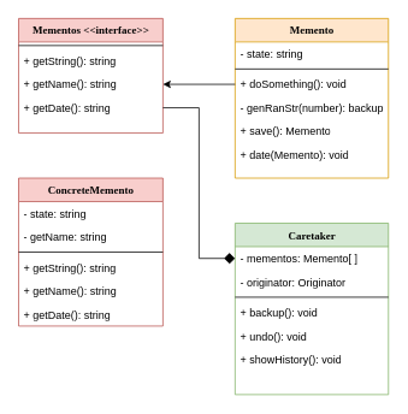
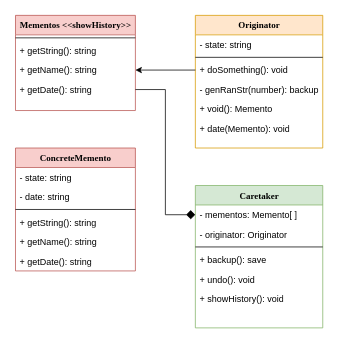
  <mxCell id="0" />
  <mxCell id="1" parent="0" />
- <mxCell id="2" value="Mementos &amp;lt;&amp;lt;interface&amp;gt;&amp;gt;" style="swimlane;html=1;fontStyle=1;align=center;verticalAlign=top;childLayout=stackLayout;horizontal=1;startSize=26;horizontalStack=0;resizeParent=1;resizeLast=0;collapsible=1;marginBottom=0;swimlaneFillColor=#ffffff;rounded=0;shadow=0;comic=0;labelBackgroundColor=none;strokeWidth=1;fillColor=#f8cecc;fontFamily=Verdana;fontSize=12;strokeColor=#b85450;" parent="1" vertex="1"><mxGeometry x="20" y="20" width="160" height="127" as="geometry" /></mxCell>
+ <mxCell id="2" value="Mementos &amp;lt;&amp;lt;showHistory&amp;gt;&amp;gt;" style="swimlane;html=1;fontStyle=1;align=center;verticalAlign=top;childLayout=stackLayout;horizontal=1;startSize=26;horizontalStack=0;resizeParent=1;resizeLast=0;collapsible=1;marginBottom=0;swimlaneFillColor=#ffffff;rounded=0;shadow=0;comic=0;labelBackgroundColor=none;strokeWidth=1;fillColor=#f8cecc;fontFamily=Verdana;fontSize=12;strokeColor=#b85450;" parent="1" vertex="1"><mxGeometry x="20" y="20" width="160" height="127" as="geometry" /></mxCell>
  <mxCell id="3" value="" style="line;html=1;strokeWidth=1;fillColor=none;align=left;verticalAlign=middle;spacingTop=-1;spacingLeft=3;spacingRight=3;rotatable=0;labelPosition=right;points=[];portConstraint=eastwest;" parent="2" vertex="1"><mxGeometry y="26" width="160" height="8" as="geometry" /></mxCell>
  <mxCell id="4" value="+ getString(): string" style="text;html=1;strokeColor=none;fillColor=none;align=left;verticalAlign=top;spacingLeft=4;spacingRight=4;whiteSpace=wrap;overflow=hidden;rotatable=0;points=[[0,0.5],[1,0.5]];portConstraint=eastwest;" parent="2" vertex="1"><mxGeometry y="34" width="160" height="26" as="geometry" /></mxCell>
  <mxCell id="5" value="+ getName(): string" style="text;html=1;strokeColor=none;fillColor=none;align=left;verticalAlign=top;spacingLeft=4;spacingRight=4;whiteSpace=wrap;overflow=hidden;rotatable=0;points=[[0,0.5],[1,0.5]];portConstraint=eastwest;" vertex="1" parent="2"><mxGeometry y="60" width="160" height="26" as="geometry" /></mxCell>
  <mxCell id="6" value="+ getDate(): string" style="text;html=1;strokeColor=none;fillColor=none;align=left;verticalAlign=top;spacingLeft=4;spacingRight=4;whiteSpace=wrap;overflow=hidden;rotatable=0;points=[[0,0.5],[1,0.5]];portConstraint=eastwest;" vertex="1" parent="2"><mxGeometry y="86" width="160" height="26" as="geometry" /></mxCell>
  <mxCell id="7" value="ConcreteMemento" style="swimlane;html=1;fontStyle=1;align=center;verticalAlign=top;childLayout=stackLayout;horizontal=1;startSize=26;horizontalStack=0;resizeParent=1;resizeLast=0;collapsible=1;marginBottom=0;swimlaneFillColor=#ffffff;rounded=0;shadow=0;comic=0;labelBackgroundColor=none;strokeWidth=1;fillColor=#f8cecc;fontFamily=Verdana;fontSize=12;strokeColor=#b85450;" vertex="1" parent="1"><mxGeometry x="20" y="197" width="160" height="164" as="geometry" /></mxCell>
  <mxCell id="8" value="- state: string" style="text;html=1;strokeColor=none;fillColor=none;align=left;verticalAlign=top;spacingLeft=4;spacingRight=4;whiteSpace=wrap;overflow=hidden;rotatable=0;points=[[0,0.5],[1,0.5]];portConstraint=eastwest;" vertex="1" parent="7"><mxGeometry y="26" width="160" height="26" as="geometry" /></mxCell>
- <mxCell id="9" value="- getName: string" style="text;html=1;strokeColor=none;fillColor=none;align=left;verticalAlign=top;spacingLeft=4;spacingRight=4;whiteSpace=wrap;overflow=hidden;rotatable=0;points=[[0,0.5],[1,0.5]];portConstraint=eastwest;" vertex="1" parent="7"><mxGeometry y="52" width="160" height="26" as="geometry" /></mxCell>
+ <mxCell id="9" value="- date: string" style="text;html=1;strokeColor=none;fillColor=none;align=left;verticalAlign=top;spacingLeft=4;spacingRight=4;whiteSpace=wrap;overflow=hidden;rotatable=0;points=[[0,0.5],[1,0.5]];portConstraint=eastwest;" vertex="1" parent="7"><mxGeometry y="52" width="160" height="26" as="geometry" /></mxCell>
  <mxCell id="10" value="" style="line;html=1;strokeWidth=1;fillColor=none;align=left;verticalAlign=middle;spacingTop=-1;spacingLeft=3;spacingRight=3;rotatable=0;labelPosition=right;points=[];portConstraint=eastwest;" vertex="1" parent="7"><mxGeometry y="78" width="160" height="8" as="geometry" /></mxCell>
  <mxCell id="11" value="+ getString(): string" style="text;html=1;strokeColor=none;fillColor=none;align=left;verticalAlign=top;spacingLeft=4;spacingRight=4;whiteSpace=wrap;overflow=hidden;rotatable=0;points=[[0,0.5],[1,0.5]];portConstraint=eastwest;" vertex="1" parent="7"><mxGeometry y="86" width="160" height="26" as="geometry" /></mxCell>
  <mxCell id="12" value="+ getName(): string" style="text;html=1;strokeColor=none;fillColor=none;align=left;verticalAlign=top;spacingLeft=4;spacingRight=4;whiteSpace=wrap;overflow=hidden;rotatable=0;points=[[0,0.5],[1,0.5]];portConstraint=eastwest;" vertex="1" parent="7"><mxGeometry y="112" width="160" height="26" as="geometry" /></mxCell>
  <mxCell id="13" value="+ getDate(): string" style="text;html=1;strokeColor=none;fillColor=none;align=left;verticalAlign=top;spacingLeft=4;spacingRight=4;whiteSpace=wrap;overflow=hidden;rotatable=0;points=[[0,0.5],[1,0.5]];portConstraint=eastwest;" vertex="1" parent="7"><mxGeometry y="138" width="160" height="26" as="geometry" /></mxCell>
- <mxCell id="14" value="Memento" style="swimlane;html=1;fontStyle=1;align=center;verticalAlign=top;childLayout=stackLayout;horizontal=1;startSize=26;horizontalStack=0;resizeParent=1;resizeLast=0;collapsible=1;marginBottom=0;swimlaneFillColor=#ffffff;rounded=0;shadow=0;comic=0;labelBackgroundColor=none;strokeWidth=1;fillColor=#ffe6cc;fontFamily=Verdana;fontSize=12;strokeColor=#d79b00;" vertex="1" parent="1"><mxGeometry x="260" y="20" width="170" height="177" as="geometry" /></mxCell>
+ <mxCell id="14" value="Originator" style="swimlane;html=1;fontStyle=1;align=center;verticalAlign=top;childLayout=stackLayout;horizontal=1;startSize=26;horizontalStack=0;resizeParent=1;resizeLast=0;collapsible=1;marginBottom=0;swimlaneFillColor=#ffffff;rounded=0;shadow=0;comic=0;labelBackgroundColor=none;strokeWidth=1;fillColor=#ffe6cc;fontFamily=Verdana;fontSize=12;strokeColor=#d79b00;" vertex="1" parent="1"><mxGeometry x="260" y="20" width="170" height="177" as="geometry" /></mxCell>
  <mxCell id="15" value="- state: string" style="text;html=1;strokeColor=none;fillColor=none;align=left;verticalAlign=top;spacingLeft=4;spacingRight=4;whiteSpace=wrap;overflow=hidden;rotatable=0;points=[[0,0.5],[1,0.5]];portConstraint=eastwest;" vertex="1" parent="14"><mxGeometry y="26" width="170" height="26" as="geometry" /></mxCell>
  <mxCell id="16" value="" style="line;html=1;strokeWidth=1;fillColor=none;align=left;verticalAlign=middle;spacingTop=-1;spacingLeft=3;spacingRight=3;rotatable=0;labelPosition=right;points=[];portConstraint=eastwest;" vertex="1" parent="14"><mxGeometry y="52" width="170" height="8" as="geometry" /></mxCell>
  <mxCell id="17" value="+ doSomething(): void" style="text;html=1;strokeColor=none;fillColor=none;align=left;verticalAlign=top;spacingLeft=4;spacingRight=4;whiteSpace=wrap;overflow=hidden;rotatable=0;points=[[0,0.5],[1,0.5]];portConstraint=eastwest;" vertex="1" parent="14"><mxGeometry y="60" width="170" height="26" as="geometry" /></mxCell>
  <mxCell id="18" value="- genRanStr(number): backup" style="text;html=1;strokeColor=none;fillColor=none;align=left;verticalAlign=top;spacingLeft=4;spacingRight=4;whiteSpace=wrap;overflow=hidden;rotatable=0;points=[[0,0.5],[1,0.5]];portConstraint=eastwest;" vertex="1" parent="14"><mxGeometry y="86" width="170" height="26" as="geometry" /></mxCell>
- <mxCell id="19" value="+ save(): Memento" style="text;html=1;strokeColor=none;fillColor=none;align=left;verticalAlign=top;spacingLeft=4;spacingRight=4;whiteSpace=wrap;overflow=hidden;rotatable=0;points=[[0,0.5],[1,0.5]];portConstraint=eastwest;" vertex="1" parent="14"><mxGeometry y="112" width="170" height="26" as="geometry" /></mxCell>
+ <mxCell id="19" value="+ void(): Memento" style="text;html=1;strokeColor=none;fillColor=none;align=left;verticalAlign=top;spacingLeft=4;spacingRight=4;whiteSpace=wrap;overflow=hidden;rotatable=0;points=[[0,0.5],[1,0.5]];portConstraint=eastwest;" vertex="1" parent="14"><mxGeometry y="112" width="170" height="26" as="geometry" /></mxCell>
  <mxCell id="20" value="+ date(Memento): void" style="text;html=1;strokeColor=none;fillColor=none;align=left;verticalAlign=top;spacingLeft=4;spacingRight=4;whiteSpace=wrap;overflow=hidden;rotatable=0;points=[[0,0.5],[1,0.5]];portConstraint=eastwest;" vertex="1" parent="14"><mxGeometry y="138" width="170" height="26" as="geometry" /></mxCell>
  <mxCell id="21" value="Caretaker" style="swimlane;html=1;fontStyle=1;align=center;verticalAlign=top;childLayout=stackLayout;horizontal=1;startSize=26;horizontalStack=0;resizeParent=1;resizeLast=0;collapsible=1;marginBottom=0;swimlaneFillColor=#ffffff;rounded=0;shadow=0;comic=0;labelBackgroundColor=none;strokeWidth=1;fillColor=#d5e8d4;fontFamily=Verdana;fontSize=12;strokeColor=#82b366;" vertex="1" parent="1"><mxGeometry x="260" y="247" width="170" height="190" as="geometry" /></mxCell>
  <mxCell id="22" value="- mementos: Memento[ ]" style="text;html=1;strokeColor=none;fillColor=none;align=left;verticalAlign=top;spacingLeft=4;spacingRight=4;whiteSpace=wrap;overflow=hidden;rotatable=0;points=[[0,0.5],[1,0.5]];portConstraint=eastwest;" vertex="1" parent="21"><mxGeometry y="26" width="170" height="26" as="geometry" /></mxCell>
  <mxCell id="23" value="- originator: Originator" style="text;html=1;strokeColor=none;fillColor=none;align=left;verticalAlign=top;spacingLeft=4;spacingRight=4;whiteSpace=wrap;overflow=hidden;rotatable=0;points=[[0,0.5],[1,0.5]];portConstraint=eastwest;" vertex="1" parent="21"><mxGeometry y="52" width="170" height="26" as="geometry" /></mxCell>
  <mxCell id="24" value="" style="line;html=1;strokeWidth=1;fillColor=none;align=left;verticalAlign=middle;spacingTop=-1;spacingLeft=3;spacingRight=3;rotatable=0;labelPosition=right;points=[];portConstraint=eastwest;" vertex="1" parent="21"><mxGeometry y="78" width="170" height="8" as="geometry" /></mxCell>
- <mxCell id="25" value="+ backup(): void" style="text;html=1;strokeColor=none;fillColor=none;align=left;verticalAlign=top;spacingLeft=4;spacingRight=4;whiteSpace=wrap;overflow=hidden;rotatable=0;points=[[0,0.5],[1,0.5]];portConstraint=eastwest;" vertex="1" parent="21"><mxGeometry y="86" width="170" height="26" as="geometry" /></mxCell>
+ <mxCell id="25" value="+ backup(): save" style="text;html=1;strokeColor=none;fillColor=none;align=left;verticalAlign=top;spacingLeft=4;spacingRight=4;whiteSpace=wrap;overflow=hidden;rotatable=0;points=[[0,0.5],[1,0.5]];portConstraint=eastwest;" vertex="1" parent="21"><mxGeometry y="86" width="170" height="26" as="geometry" /></mxCell>
  <mxCell id="26" value="+ undo(): void" style="text;html=1;strokeColor=none;fillColor=none;align=left;verticalAlign=top;spacingLeft=4;spacingRight=4;whiteSpace=wrap;overflow=hidden;rotatable=0;points=[[0,0.5],[1,0.5]];portConstraint=eastwest;" vertex="1" parent="21"><mxGeometry y="112" width="170" height="26" as="geometry" /></mxCell>
  <mxCell id="27" value="+ showHistory(): void" style="text;html=1;strokeColor=none;fillColor=none;align=left;verticalAlign=top;spacingLeft=4;spacingRight=4;whiteSpace=wrap;overflow=hidden;rotatable=0;points=[[0,0.5],[1,0.5]];portConstraint=eastwest;" vertex="1" parent="21"><mxGeometry y="138" width="170" height="26" as="geometry" /></mxCell>
  <mxCell id="28" style="edgeStyle=orthogonalEdgeStyle;rounded=0;orthogonalLoop=1;jettySize=auto;html=1;exitX=0;exitY=0.5;exitDx=0;exitDy=0;" edge="1" parent="1" source="17" target="5"><mxGeometry relative="1" as="geometry" /></mxCell>
  <mxCell id="29" style="edgeStyle=orthogonalEdgeStyle;rounded=0;orthogonalLoop=1;jettySize=auto;html=1;exitX=0;exitY=0.5;exitDx=0;exitDy=0;entryX=1;entryY=0.5;entryDx=0;entryDy=0;startArrow=diamond;startFill=1;startSize=10;endArrow=none;endFill=0;" edge="1" parent="1" source="22" target="6"><mxGeometry relative="1" as="geometry" /></mxCell>
